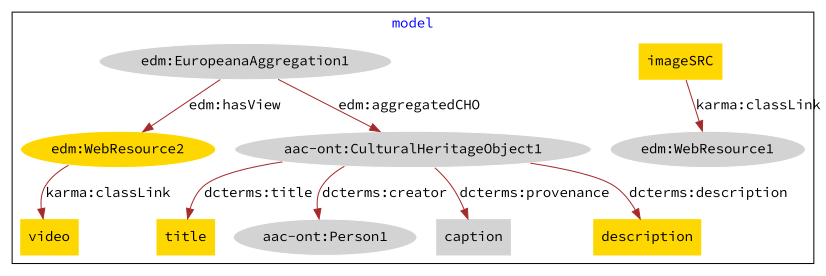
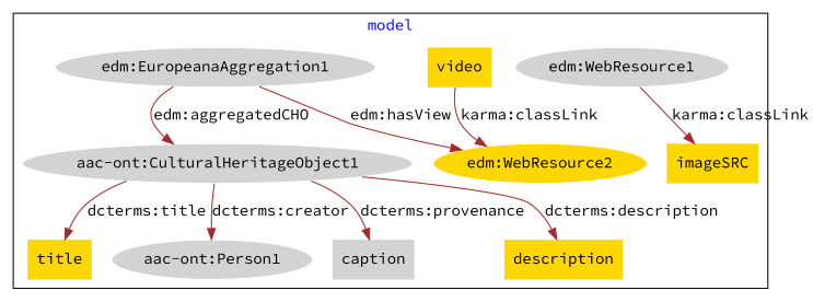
  digraph {
    fontcolor=blue
    fontname="Source Code Pro"
    remincross=true
    node [fillcolor=gold fontname="Source Code Pro" style=filled]
    edge [color=brown fontcolor=black fontname="Source Code Pro"]
    n1 [color=white label="edm:WebResource2"]
    n2 [label=video shape=plaintext]
    n3 [color=white fillcolor=lightgray label="aac-ont:CulturalHeritageObject1"]
    n4 [label=title shape=plaintext]
    n5 [color=white fillcolor=lightgray label="aac-ont:Person1"]
    n6 [color=white fillcolor=lightgray label="edm:WebResource1"]
    n7 [label=imageSRC shape=plaintext]
    n8 [fillcolor=lightgray label=caption shape=plaintext]
    n9 [label=description shape=plaintext]
    n10 [color=white fillcolor=lightgray label="edm:EuropeanaAggregation1"]
    subgraph cluster_1 {
      label=model
      n1
      n2
      n3
      n4
      n5
      n6
      n7
      n8
      n9
      n10
    }
-   n1 -> n2 [label="karma:classLink"]
+   n2 -> n1 [label="karma:classLink"]
    n3 -> n4 [label="dcterms:title"]
    n3 -> n5 [label="dcterms:creator"]
    n3 -> n8 [label="dcterms:provenance"]
    n3 -> n9 [label="dcterms:description"]
-   n7 -> n6 [label="karma:classLink"]
+   n6 -> n7 [label="karma:classLink"]
    n10 -> n1 [label="edm:hasView"]
    n10 -> n3 [label="edm:aggregatedCHO"]
  }
